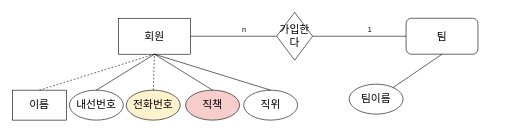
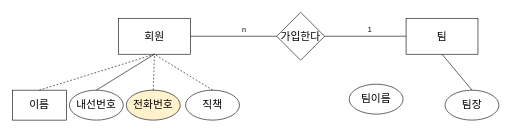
  <mxCell id="0" />
  <mxCell id="1" parent="0" />
  <mxCell id="2" value="&lt;font style=&quot;font-size: 18px&quot;&gt;회원&lt;/font&gt;" style="rounded=0;whiteSpace=wrap;html=1;" parent="1" vertex="1"><mxGeometry x="197" y="30" width="120" height="60" as="geometry" /></mxCell>
- <mxCell id="3" value="&lt;font style=&quot;font-size: 18px&quot;&gt;팀&lt;br&gt;&lt;/font&gt;" style="whiteSpace=wrap;html=1;rounded=1;" parent="1" vertex="1"><mxGeometry x="677" y="30" width="120" height="60" as="geometry" /></mxCell>
+ <mxCell id="3" value="&lt;font style=&quot;font-size: 18px&quot;&gt;팀&lt;br&gt;&lt;/font&gt;" style="rounded=0;whiteSpace=wrap;html=1;" parent="1" vertex="1"><mxGeometry x="677" y="30" width="120" height="60" as="geometry" /></mxCell>
  <mxCell id="4" value="&lt;font style=&quot;font-size: 18px&quot;&gt;이름&lt;/font&gt;" style="whiteSpace=wrap;html=1;rounded=0;" parent="1" vertex="1"><mxGeometry x="20" y="150" width="90" height="50" as="geometry" /></mxCell>
  <mxCell id="5" value="&lt;font style=&quot;font-size: 18px&quot;&gt;내선번호&lt;/font&gt;&lt;span style=&quot;color: rgba(0 , 0 , 0 , 0) ; font-family: monospace ; font-size: 0px&quot;&gt;%3CmxGraphModel%3E%3Croot%3E%3CmxCell%20id%3D%220%22%2F%3E%3CmxCell%20id%3D%221%22%20parent%3D%220%22%2F%3E%3CmxCell%20id%3D%222%22%20value%3D%22%26lt%3Bfont%20style%3D%26quot%3Bfont-size%3A%2018px%26quot%3B%26gt%3B%EC%9D%B4%EB%A6%84%26lt%3B%2Ffont%26gt%3B%22%20style%3D%22ellipse%3BwhiteSpace%3Dwrap%3Bhtml%3D1%3B%22%20vertex%3D%221%22%20parent%3D%221%22%3E%3CmxGeometry%20x%3D%2230%22%20y%3D%22470%22%20width%3D%2290%22%20height%3D%2250%22%20as%3D%22geometry%22%2F%3E%3C%2FmxCell%3E%3C%2Froot%3E%3C%2FmxGraphModel%3E&lt;/span&gt;" style="ellipse;whiteSpace=wrap;html=1;" parent="1" vertex="1"><mxGeometry x="115" y="150" width="90" height="50" as="geometry" /></mxCell>
  <mxCell id="6" value="&lt;span style=&quot;font-size: 18px&quot;&gt;전화번호&lt;/span&gt;" style="ellipse;whiteSpace=wrap;html=1;fillColor=#fff2cc;" parent="1" vertex="1"><mxGeometry x="210" y="150" width="90" height="50" as="geometry" /></mxCell>
  <mxCell id="7" value="" style="endArrow=none;html=1;entryX=0.5;entryY=1;entryDx=0;entryDy=0;exitX=0.5;exitY=0;exitDx=0;exitDy=0;dashed=1;" parent="1" source="4" target="2" edge="1"><mxGeometry width="50" height="50" relative="1" as="geometry"><mxPoint x="177" y="140" as="sourcePoint" /><mxPoint x="227" y="90" as="targetPoint" /></mxGeometry></mxCell>
  <mxCell id="8" value="" style="endArrow=none;html=1;entryX=0.5;entryY=1;entryDx=0;entryDy=0;exitX=0.5;exitY=0;exitDx=0;exitDy=0;" parent="1" source="5" target="2" edge="1"><mxGeometry width="50" height="50" relative="1" as="geometry"><mxPoint x="387" y="150" as="sourcePoint" /><mxPoint x="437" y="100" as="targetPoint" /></mxGeometry></mxCell>
  <mxCell id="9" value="" style="endArrow=none;html=1;entryX=0.5;entryY=1;entryDx=0;entryDy=0;exitX=0.5;exitY=0;exitDx=0;exitDy=0;dashed=1;" parent="1" source="6" target="2" edge="1"><mxGeometry width="50" height="50" relative="1" as="geometry"><mxPoint x="267" y="170" as="sourcePoint" /><mxPoint x="267" y="100" as="targetPoint" /></mxGeometry></mxCell>
- <mxCell id="10" value="&lt;font style=&quot;font-size: 18px&quot;&gt;가입한다&lt;/font&gt;" style="rhombus;whiteSpace=wrap;html=1;" parent="1" vertex="1"><mxGeometry x="461" y="20" width="60" height="80" as="geometry" /></mxCell>
+ <mxCell id="10" value="&lt;font style=&quot;font-size: 18px&quot;&gt;가입한다&lt;/font&gt;" style="rhombus;whiteSpace=wrap;html=1;" parent="1" vertex="1"><mxGeometry x="461" y="20" width="80" height="80" as="geometry" /></mxCell>
  <mxCell id="11" value="" style="endArrow=none;html=1;exitX=1;exitY=0.5;exitDx=0;exitDy=0;entryX=0;entryY=0.5;entryDx=0;entryDy=0;" parent="1" source="2" target="10" edge="1"><mxGeometry width="50" height="50" relative="1" as="geometry"><mxPoint x="287" y="-20" as="sourcePoint" /><mxPoint x="337" y="-70" as="targetPoint" /></mxGeometry></mxCell>
  <mxCell id="12" value="" style="endArrow=none;html=1;entryX=0;entryY=0.5;entryDx=0;entryDy=0;exitX=1;exitY=0.5;exitDx=0;exitDy=0;" parent="1" source="10" target="3" edge="1"><mxGeometry width="50" height="50" relative="1" as="geometry"><mxPoint x="547" y="60" as="sourcePoint" /><mxPoint x="471" y="70" as="targetPoint" /></mxGeometry></mxCell>
  <mxCell id="13" value="&lt;span style=&quot;font-size: 18px&quot;&gt;팀이름&lt;/span&gt;" style="ellipse;whiteSpace=wrap;html=1;" parent="1" vertex="1"><mxGeometry x="582" y="140" width="90" height="50" as="geometry" /></mxCell>
  <mxCell id="14" value="n" style="text;html=1;strokeColor=none;fillColor=none;align=center;verticalAlign=middle;whiteSpace=wrap;rounded=0;" parent="1" vertex="1"><mxGeometry x="387" y="40" width="40" height="20" as="geometry" /></mxCell>
  <mxCell id="15" value="1" style="text;html=1;strokeColor=none;fillColor=none;align=center;verticalAlign=middle;whiteSpace=wrap;rounded=0;" parent="1" vertex="1"><mxGeometry x="597" y="40" width="40" height="20" as="geometry" /></mxCell>
- <mxCell id="16" value="" style="endArrow=none;html=1;entryX=0.5;entryY=1;entryDx=0;entryDy=0;" parent="1" source="13" target="3" edge="1"><mxGeometry width="50" height="50" relative="1" as="geometry"><mxPoint x="667" y="270" as="sourcePoint" /><mxPoint x="717" y="220" as="targetPoint" /></mxGeometry></mxCell>
- <mxCell id="17" value="&lt;span style=&quot;font-size: 18px&quot;&gt;직책&lt;/span&gt;" style="ellipse;whiteSpace=wrap;html=1;fillColor=#f8cecc;" vertex="1" parent="1"><mxGeometry x="309" y="150" width="90" height="50" as="geometry" /></mxCell>
- <mxCell id="18" value="" style="endArrow=none;html=1;entryX=0.5;entryY=1;entryDx=0;entryDy=0;exitX=0.5;exitY=0;exitDx=0;exitDy=0;" edge="1" parent="1" source="17" target="2"><mxGeometry width="50" height="50" relative="1" as="geometry"><mxPoint x="362" y="170" as="sourcePoint" /><mxPoint x="267" y="100" as="targetPoint" /></mxGeometry></mxCell>
- <mxCell id="19" value="&lt;span style=&quot;font-size: 18px&quot;&gt;직위&lt;/span&gt;" style="ellipse;whiteSpace=wrap;html=1;" vertex="1" parent="1"><mxGeometry x="406" y="150" width="90" height="50" as="geometry" /></mxCell>
- <mxCell id="20" value="" style="endArrow=none;html=1;entryX=0.5;entryY=1;entryDx=0;entryDy=0;exitX=0.5;exitY=0;exitDx=0;exitDy=0;" edge="1" parent="1" source="19" target="2"><mxGeometry width="50" height="50" relative="1" as="geometry"><mxPoint x="416" y="160" as="sourcePoint" /><mxPoint x="267" y="100" as="targetPoint" /></mxGeometry></mxCell>
+ <mxCell id="17" value="&lt;span style=&quot;font-size: 18px&quot;&gt;직책&lt;/span&gt;" style="ellipse;whiteSpace=wrap;html=1;" vertex="1" parent="1"><mxGeometry x="309" y="150" width="90" height="50" as="geometry" /></mxCell>
+ <mxCell id="18" value="" style="endArrow=none;html=1;entryX=0.5;entryY=1;entryDx=0;entryDy=0;exitX=0.5;exitY=0;exitDx=0;exitDy=0;dashed=1;" edge="1" parent="1" source="17" target="2"><mxGeometry width="50" height="50" relative="1" as="geometry"><mxPoint x="362" y="170" as="sourcePoint" /><mxPoint x="267" y="100" as="targetPoint" /></mxGeometry></mxCell>
+ <mxCell id="21" value="&lt;span style=&quot;font-size: 18px&quot;&gt;팀장&lt;/span&gt;" style="ellipse;whiteSpace=wrap;html=1;" vertex="1" parent="1"><mxGeometry x="742" y="150" width="90" height="50" as="geometry" /></mxCell>
+ <mxCell id="22" value="" style="endArrow=none;html=1;entryX=0.5;entryY=1;entryDx=0;entryDy=0;exitX=0.5;exitY=0;exitDx=0;exitDy=0;" edge="1" parent="1" source="21" target="3"><mxGeometry width="50" height="50" relative="1" as="geometry"><mxPoint x="707.223" y="161.474" as="sourcePoint" /><mxPoint x="747" y="100" as="targetPoint" /></mxGeometry></mxCell>
